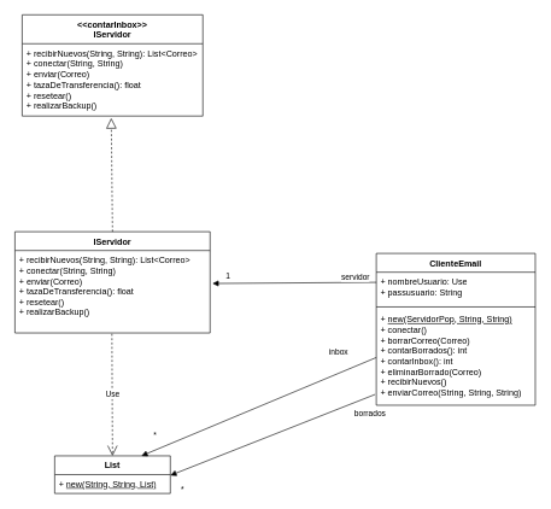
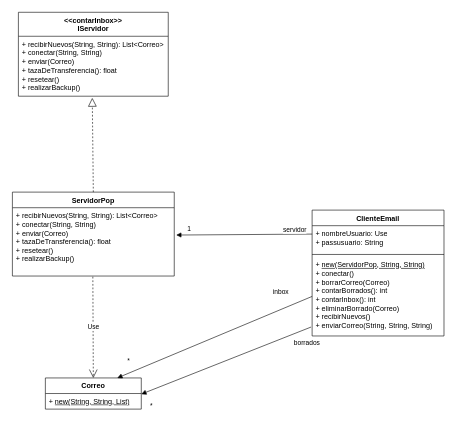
  <mxCell id="0" />
  <mxCell id="1" parent="0" />
- <mxCell id="2" value="IServidor" style="swimlane;fontStyle=1;align=center;verticalAlign=top;childLayout=stackLayout;horizontal=1;startSize=26;horizontalStack=0;resizeParent=1;resizeParentMax=0;resizeLast=0;collapsible=1;marginBottom=0;whiteSpace=wrap;html=1;" parent="1" vertex="1"><mxGeometry x="20" y="320" width="270" height="140" as="geometry" /></mxCell>
+ <mxCell id="2" value="ServidorPop" style="swimlane;fontStyle=1;align=center;verticalAlign=top;childLayout=stackLayout;horizontal=1;startSize=26;horizontalStack=0;resizeParent=1;resizeParentMax=0;resizeLast=0;collapsible=1;marginBottom=0;whiteSpace=wrap;html=1;" parent="1" vertex="1"><mxGeometry x="20" y="320" width="270" height="140" as="geometry" /></mxCell>
  <mxCell id="3" value="+ recibirNuevos(String, String): List&amp;lt;Correo&amp;gt;&lt;br&gt;+ conectar(String, String)&lt;br&gt;+ enviar(Correo)&lt;br&gt;+ tazaDeTransferencia(): float&lt;br&gt;+ resetear()&lt;br&gt;+ realizarBackup()" style="text;strokeColor=none;fillColor=none;align=left;verticalAlign=top;spacingLeft=4;spacingRight=4;overflow=hidden;rotatable=0;points=[[0,0.5],[1,0.5]];portConstraint=eastwest;whiteSpace=wrap;html=1;" parent="2" vertex="1"><mxGeometry y="26" width="270" height="114" as="geometry" /></mxCell>
  <mxCell id="4" value="&amp;lt;&amp;lt;contarInbox&amp;gt;&amp;gt;&lt;br&gt;IServidor" style="swimlane;fontStyle=1;align=center;verticalAlign=top;childLayout=stackLayout;horizontal=1;startSize=40;horizontalStack=0;resizeParent=1;resizeParentMax=0;resizeLast=0;collapsible=1;marginBottom=0;whiteSpace=wrap;html=1;" parent="1" vertex="1"><mxGeometry x="30" y="20" width="250" height="140" as="geometry" /></mxCell>
  <mxCell id="5" value="+ recibirNuevos(String, String): List&amp;lt;Correo&amp;gt;&lt;br&gt;+ conectar(String, String)&lt;br&gt;+ enviar(Correo)&lt;br&gt;+ tazaDeTransferencia(): float&lt;br&gt;+ resetear()&lt;br&gt;+ realizarBackup()" style="text;strokeColor=none;fillColor=none;align=left;verticalAlign=top;spacingLeft=4;spacingRight=4;overflow=hidden;rotatable=0;points=[[0,0.5],[1,0.5]];portConstraint=eastwest;whiteSpace=wrap;html=1;" parent="4" vertex="1"><mxGeometry y="40" width="250" height="100" as="geometry" /></mxCell>
  <mxCell id="6" value="" style="endArrow=block;dashed=1;endFill=0;endSize=12;html=1;rounded=0;entryX=0.493;entryY=1.028;entryDx=0;entryDy=0;entryPerimeter=0;exitX=0.5;exitY=0;exitDx=0;exitDy=0;" parent="1" source="2" target="5" edge="1"><mxGeometry width="160" relative="1" as="geometry"><mxPoint x="90" y="210" as="sourcePoint" /><mxPoint x="250" y="210" as="targetPoint" /></mxGeometry></mxCell>
- <mxCell id="7" value="List" style="swimlane;fontStyle=1;align=center;verticalAlign=top;childLayout=stackLayout;horizontal=1;startSize=26;horizontalStack=0;resizeParent=1;resizeParentMax=0;resizeLast=0;collapsible=1;marginBottom=0;whiteSpace=wrap;html=1;" parent="1" vertex="1"><mxGeometry x="75" y="630" width="160" height="52" as="geometry" /></mxCell>
+ <mxCell id="7" value="Correo" style="swimlane;fontStyle=1;align=center;verticalAlign=top;childLayout=stackLayout;horizontal=1;startSize=26;horizontalStack=0;resizeParent=1;resizeParentMax=0;resizeLast=0;collapsible=1;marginBottom=0;whiteSpace=wrap;html=1;" parent="1" vertex="1"><mxGeometry x="75" y="630" width="160" height="52" as="geometry" /></mxCell>
  <mxCell id="8" value="+ &lt;u&gt;new(String, String, List)&lt;/u&gt;" style="text;strokeColor=none;fillColor=none;align=left;verticalAlign=top;spacingLeft=4;spacingRight=4;overflow=hidden;rotatable=0;points=[[0,0.5],[1,0.5]];portConstraint=eastwest;whiteSpace=wrap;html=1;" parent="7" vertex="1"><mxGeometry y="26" width="160" height="26" as="geometry" /></mxCell>
  <mxCell id="9" value="Use" style="endArrow=open;endSize=12;dashed=1;html=1;rounded=0;entryX=0.5;entryY=0;entryDx=0;entryDy=0;exitX=0.497;exitY=1.01;exitDx=0;exitDy=0;exitPerimeter=0;" parent="1" source="3" target="7" edge="1"><mxGeometry width="160" relative="1" as="geometry"><mxPoint x="120" y="440" as="sourcePoint" /><mxPoint x="280" y="440" as="targetPoint" /></mxGeometry></mxCell>
  <mxCell id="10" value="servidor" style="endArrow=block;endFill=1;html=1;align=left;verticalAlign=top;rounded=0;entryX=1.012;entryY=0.4;entryDx=0;entryDy=0;entryPerimeter=0;exitX=0;exitY=0.5;exitDx=0;exitDy=0;" parent="1" target="3" edge="1"><mxGeometry x="-0.56" y="-20" relative="1" as="geometry"><mxPoint x="520" y="390" as="sourcePoint" /><mxPoint x="500" y="290" as="targetPoint" /><mxPoint as="offset" /></mxGeometry></mxCell>
  <mxCell id="11" value="1" style="edgeLabel;resizable=0;html=1;align=left;verticalAlign=bottom;" parent="10" connectable="0" vertex="1"><mxGeometry x="-1" relative="1" as="geometry"><mxPoint x="-210" as="offset" /></mxGeometry></mxCell>
  <mxCell id="12" value="ClienteEmail" style="swimlane;fontStyle=1;align=center;verticalAlign=top;childLayout=stackLayout;horizontal=1;startSize=26;horizontalStack=0;resizeParent=1;resizeParentMax=0;resizeLast=0;collapsible=1;marginBottom=0;whiteSpace=wrap;html=1;" parent="1" vertex="1"><mxGeometry x="520" y="350" width="220" height="210" as="geometry" /></mxCell>
  <mxCell id="13" value="+ nombreUsuario: Use&lt;br&gt;+ passusuario: String" style="text;strokeColor=none;fillColor=none;align=left;verticalAlign=top;spacingLeft=4;spacingRight=4;overflow=hidden;rotatable=0;points=[[0,0.5],[1,0.5]];portConstraint=eastwest;whiteSpace=wrap;html=1;" parent="12" vertex="1"><mxGeometry y="26" width="220" height="44" as="geometry" /></mxCell>
  <mxCell id="14" value="" style="line;strokeWidth=1;fillColor=none;align=left;verticalAlign=middle;spacingTop=-1;spacingLeft=3;spacingRight=3;rotatable=0;labelPosition=right;points=[];portConstraint=eastwest;strokeColor=inherit;" parent="12" vertex="1"><mxGeometry y="70" width="220" height="8" as="geometry" /></mxCell>
  <mxCell id="15" value="+ &lt;u&gt;new(ServidorPop, String, String)&lt;/u&gt;&lt;br&gt;+ conectar()&lt;br&gt;+ borrarCorreo(Correo)&lt;br&gt;+ contarBorrados(): int&lt;br&gt;+ contarInbox(): int&lt;br&gt;+ eliminarBorrado(Correo)&lt;br&gt;+ recibirNuevos()&lt;br&gt;+ enviarCorreo(String, String, String)" style="text;strokeColor=none;fillColor=none;align=left;verticalAlign=top;spacingLeft=4;spacingRight=4;overflow=hidden;rotatable=0;points=[[0,0.5],[1,0.5]];portConstraint=eastwest;whiteSpace=wrap;html=1;" parent="12" vertex="1"><mxGeometry y="78" width="220" height="132" as="geometry" /></mxCell>
  <mxCell id="16" value="inbox" style="endArrow=block;endFill=1;html=1;align=left;verticalAlign=top;rounded=0;entryX=0.75;entryY=0;entryDx=0;entryDy=0;exitX=0;exitY=0.5;exitDx=0;exitDy=0;" parent="1" source="15" target="7" edge="1"><mxGeometry x="-0.692" y="-44" relative="1" as="geometry"><mxPoint x="290" y="430" as="sourcePoint" /><mxPoint x="450" y="430" as="targetPoint" /><mxPoint as="offset" /></mxGeometry></mxCell>
  <mxCell id="17" value="*" style="edgeLabel;resizable=0;html=1;align=left;verticalAlign=bottom;" parent="16" connectable="0" vertex="1"><mxGeometry x="-1" relative="1" as="geometry"><mxPoint x="-310" y="116" as="offset" /></mxGeometry></mxCell>
  <mxCell id="18" value="borrados" style="endArrow=block;endFill=1;html=1;align=left;verticalAlign=top;rounded=0;entryX=0.75;entryY=0;entryDx=0;entryDy=0;exitX=-0.008;exitY=0.887;exitDx=0;exitDy=0;exitPerimeter=0;" parent="1" source="15" edge="1"><mxGeometry x="-0.784" y="2" relative="1" as="geometry"><mxPoint x="560" y="490" as="sourcePoint" /><mxPoint x="235" y="657" as="targetPoint" /><mxPoint as="offset" /></mxGeometry></mxCell>
  <mxCell id="19" value="*" style="edgeLabel;resizable=0;html=1;align=left;verticalAlign=bottom;" parent="18" connectable="0" vertex="1"><mxGeometry x="-1" relative="1" as="geometry"><mxPoint x="-270" y="139" as="offset" /></mxGeometry></mxCell>
